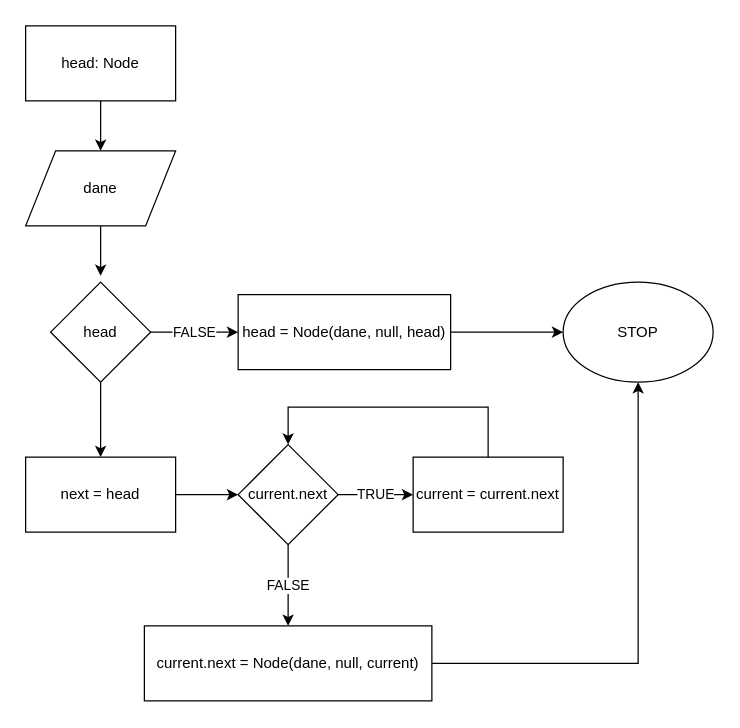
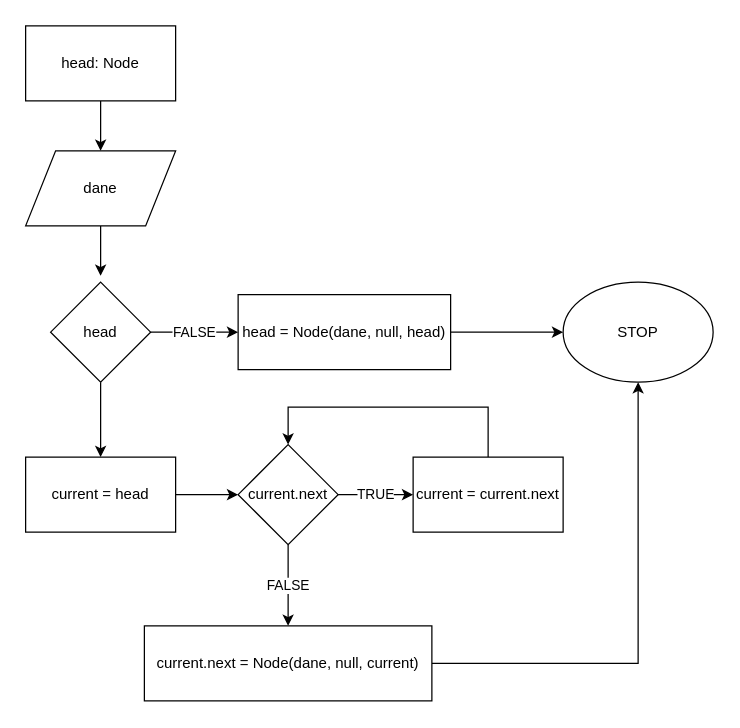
  <mxCell id="0" />
  <mxCell id="1" parent="0" />
  <mxCell id="2" value="" style="edgeStyle=orthogonalEdgeStyle;rounded=0;orthogonalLoop=1;jettySize=auto;html=1;" parent="1" source="3" target="5" edge="1"><mxGeometry relative="1" as="geometry" /></mxCell>
  <mxCell id="3" value="head: Node" style="rounded=0;whiteSpace=wrap;html=1;" parent="1" vertex="1"><mxGeometry x="20" y="20" width="120" height="60" as="geometry" /></mxCell>
  <mxCell id="4" value="" style="edgeStyle=orthogonalEdgeStyle;rounded=0;orthogonalLoop=1;jettySize=auto;html=1;" parent="1" source="5" edge="1"><mxGeometry relative="1" as="geometry"><mxPoint x="80" y="220" as="targetPoint" /></mxGeometry></mxCell>
  <mxCell id="5" value="dane" style="shape=parallelogram;perimeter=parallelogramPerimeter;whiteSpace=wrap;html=1;" parent="1" vertex="1"><mxGeometry x="20" y="120" width="120" height="60" as="geometry" /></mxCell>
  <mxCell id="6" value="" style="edgeStyle=orthogonalEdgeStyle;rounded=0;orthogonalLoop=1;jettySize=auto;html=1;" parent="1" source="8" target="12" edge="1"><mxGeometry relative="1" as="geometry" /></mxCell>
  <mxCell id="7" value="FALSE" style="edgeStyle=orthogonalEdgeStyle;rounded=0;orthogonalLoop=1;jettySize=auto;html=1;" parent="1" source="8" target="10" edge="1"><mxGeometry relative="1" as="geometry" /></mxCell>
  <mxCell id="8" value="head" style="rhombus;whiteSpace=wrap;html=1;" parent="1" vertex="1"><mxGeometry x="40" y="225" width="80" height="80" as="geometry" /></mxCell>
  <mxCell id="9" value="" style="edgeStyle=orthogonalEdgeStyle;rounded=0;orthogonalLoop=1;jettySize=auto;html=1;" parent="1" source="10" target="20" edge="1"><mxGeometry relative="1" as="geometry" /></mxCell>
  <mxCell id="10" value="head = Node(dane, null, head)" style="rounded=0;whiteSpace=wrap;html=1;" parent="1" vertex="1"><mxGeometry x="190" y="235" width="170" height="60" as="geometry" /></mxCell>
  <mxCell id="11" value="" style="edgeStyle=orthogonalEdgeStyle;rounded=0;orthogonalLoop=1;jettySize=auto;html=1;" parent="1" source="12" target="15" edge="1"><mxGeometry relative="1" as="geometry" /></mxCell>
- <mxCell id="12" value="next = head" style="rounded=0;whiteSpace=wrap;html=1;" parent="1" vertex="1"><mxGeometry x="20" y="365" width="120" height="60" as="geometry" /></mxCell>
+ <mxCell id="12" value="current = head" style="rounded=0;whiteSpace=wrap;html=1;" parent="1" vertex="1"><mxGeometry x="20" y="365" width="120" height="60" as="geometry" /></mxCell>
  <mxCell id="13" value="TRUE" style="edgeStyle=orthogonalEdgeStyle;rounded=0;orthogonalLoop=1;jettySize=auto;html=1;" parent="1" source="15" target="17" edge="1"><mxGeometry relative="1" as="geometry" /></mxCell>
  <mxCell id="14" value="FALSE" style="edgeStyle=orthogonalEdgeStyle;rounded=0;orthogonalLoop=1;jettySize=auto;html=1;" parent="1" source="15" target="19" edge="1"><mxGeometry relative="1" as="geometry" /></mxCell>
  <mxCell id="15" value="current.next" style="rhombus;whiteSpace=wrap;html=1;" parent="1" vertex="1"><mxGeometry x="190" y="355" width="80" height="80" as="geometry" /></mxCell>
  <mxCell id="16" style="edgeStyle=orthogonalEdgeStyle;rounded=0;orthogonalLoop=1;jettySize=auto;html=1;exitX=0.5;exitY=0;exitDx=0;exitDy=0;entryX=0.5;entryY=0;entryDx=0;entryDy=0;" parent="1" source="17" target="15" edge="1"><mxGeometry relative="1" as="geometry"><Array as="points"><mxPoint x="390" y="325" /><mxPoint x="230" y="325" /></Array></mxGeometry></mxCell>
  <mxCell id="17" value="current = current.next" style="rounded=0;whiteSpace=wrap;html=1;" parent="1" vertex="1"><mxGeometry x="330" y="365" width="120" height="60" as="geometry" /></mxCell>
  <mxCell id="18" value="" style="edgeStyle=orthogonalEdgeStyle;rounded=0;orthogonalLoop=1;jettySize=auto;html=1;" parent="1" source="19" target="20" edge="1"><mxGeometry relative="1" as="geometry"><mxPoint x="230" y="565" as="targetPoint" /></mxGeometry></mxCell>
  <mxCell id="19" value="current.next = Node(dane, null, current)" style="rounded=0;whiteSpace=wrap;html=1;" parent="1" vertex="1"><mxGeometry x="115" y="500" width="230" height="60" as="geometry" /></mxCell>
  <mxCell id="20" value="STOP" style="ellipse;whiteSpace=wrap;html=1;" parent="1" vertex="1"><mxGeometry x="450" y="225" width="120" height="80" as="geometry" /></mxCell>
